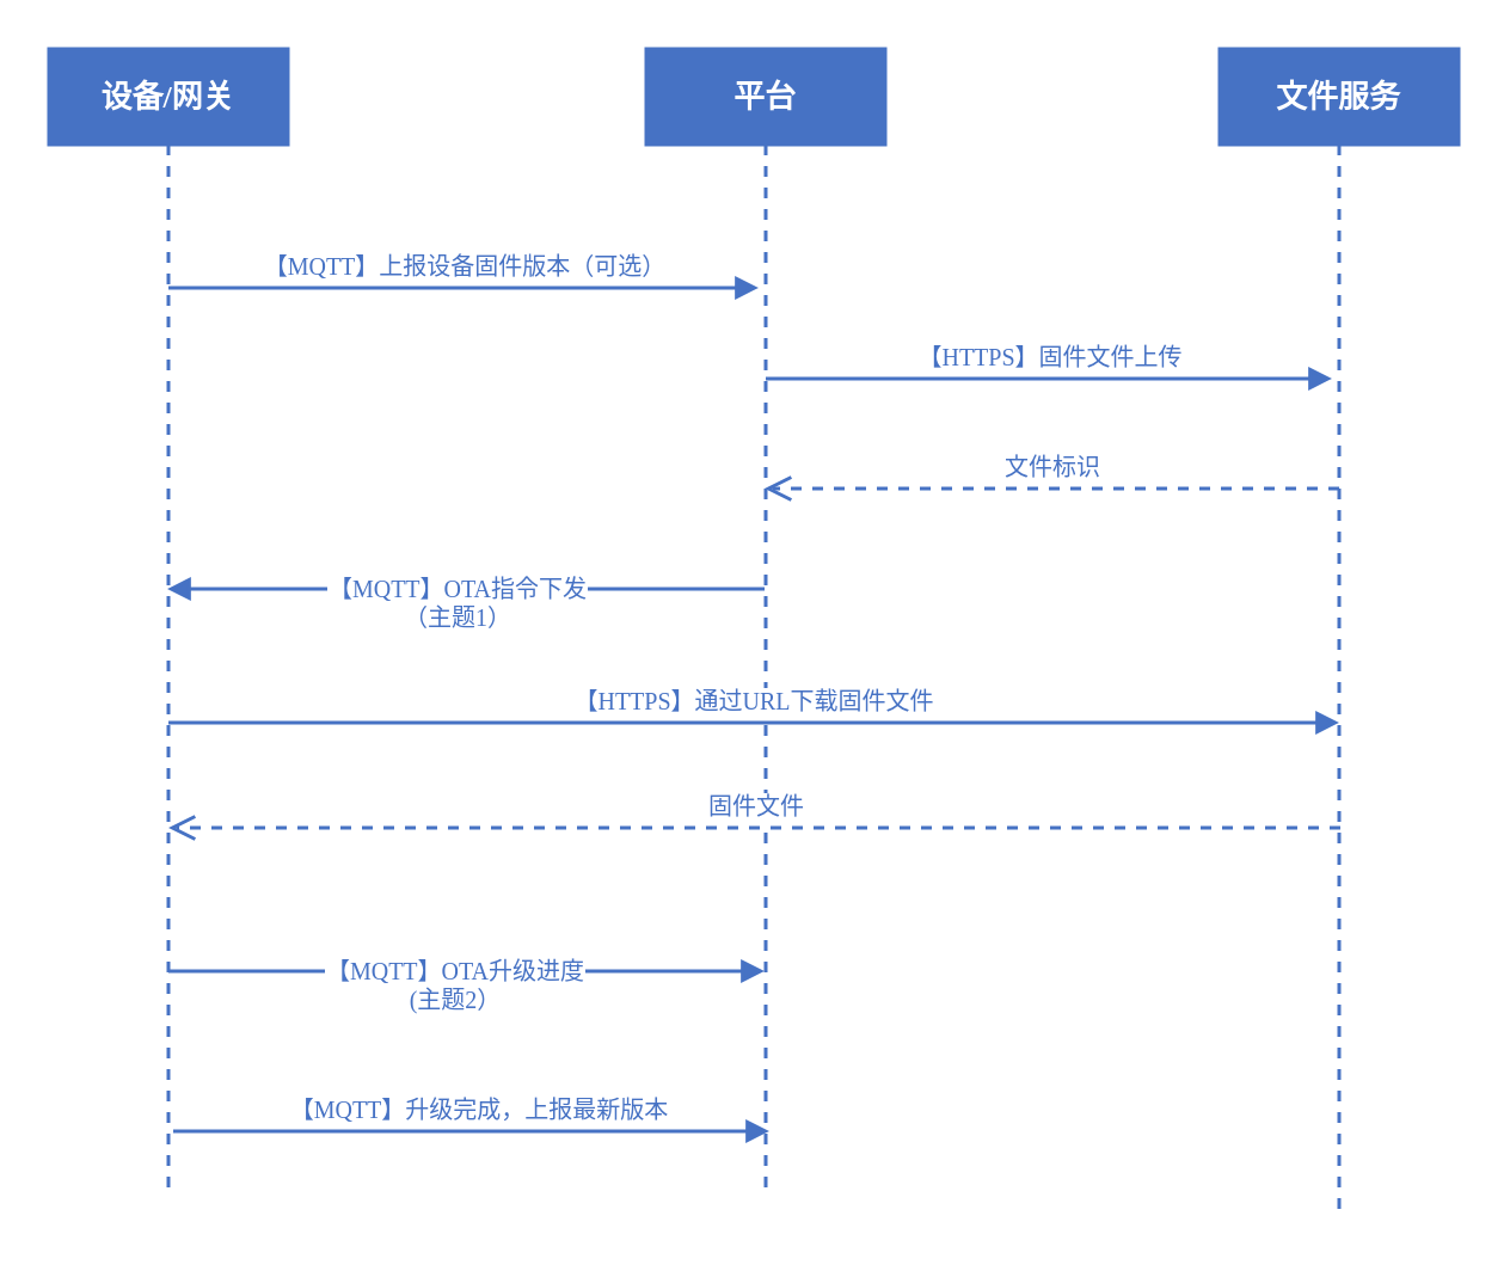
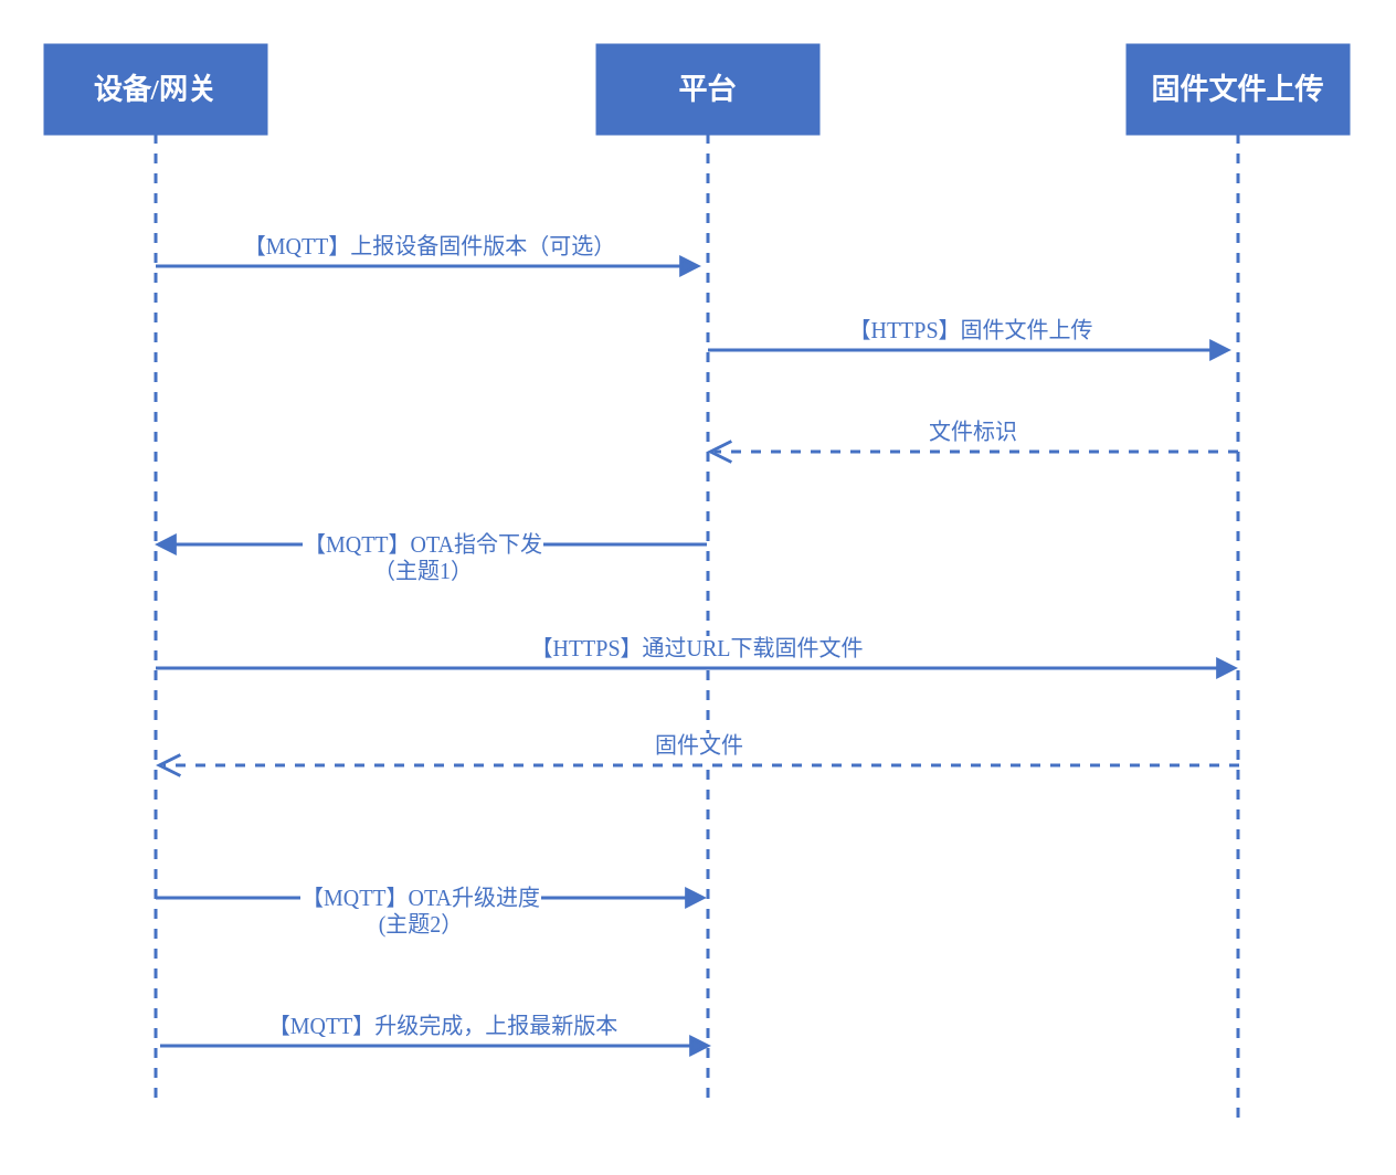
  <mxCell id="0" />
  <mxCell id="1" parent="0" />
  <mxCell id="2" value="平台" style="shape=umlLifeline;perimeter=lifelinePerimeter;whiteSpace=wrap;html=1;container=1;collapsible=0;recursiveResize=0;outlineConnect=0;shadow=0;comic=0;labelBackgroundColor=none;strokeWidth=1.5;fontFamily=Verdana;fontSize=13;align=center;fontColor=#ffffff;fontStyle=1;fillColor=#4672C4;sketch=0;rounded=0;glass=0;strokeColor=#4672C4;" parent="1" vertex="1"><mxGeometry x="270" y="20" width="100" height="480" as="geometry" /></mxCell>
- <mxCell id="3" value="文件服务" style="shape=umlLifeline;perimeter=lifelinePerimeter;whiteSpace=wrap;html=1;container=1;collapsible=0;recursiveResize=0;outlineConnect=0;shadow=0;comic=0;labelBackgroundColor=none;strokeWidth=1.5;fontFamily=Verdana;fontSize=13;align=center;fontColor=#ffffff;fontStyle=1;fillColor=#4672C4;sketch=0;rounded=0;glass=0;strokeColor=#4672C4;" parent="1" vertex="1"><mxGeometry x="510" y="20" width="100" height="490" as="geometry" /></mxCell>
+ <mxCell id="3" value="固件文件上传" style="shape=umlLifeline;perimeter=lifelinePerimeter;whiteSpace=wrap;html=1;container=1;collapsible=0;recursiveResize=0;outlineConnect=0;shadow=0;comic=0;labelBackgroundColor=none;strokeWidth=1.5;fontFamily=Verdana;fontSize=13;align=center;fontColor=#ffffff;fontStyle=1;fillColor=#4672C4;sketch=0;rounded=0;glass=0;strokeColor=#4672C4;" parent="1" vertex="1"><mxGeometry x="510" y="20" width="100" height="490" as="geometry" /></mxCell>
  <mxCell id="4" value="设备/网关" style="shape=umlLifeline;perimeter=lifelinePerimeter;whiteSpace=wrap;html=1;container=1;collapsible=0;recursiveResize=0;outlineConnect=0;shadow=0;comic=0;labelBackgroundColor=none;strokeWidth=1.5;fontFamily=Verdana;fontSize=13;align=center;fontColor=#ffffff;fontStyle=1;fillColor=#4672C4;sketch=0;rounded=0;glass=0;strokeColor=#4672C4;" parent="1" vertex="1"><mxGeometry x="20" y="20" width="100" height="480" as="geometry" /></mxCell>
  <mxCell id="5" value="【MQTT】OTA升级进度&lt;br style=&quot;font-size: 10px;&quot;&gt;(主题2）" style="html=1;verticalAlign=bottom;endArrow=block;fontFamily=Verdana;fontSize=10;strokeWidth=1.5;fontColor=#4672C4;strokeColor=#4672C4;" parent="4" edge="1"><mxGeometry x="-0.038" y="-21" width="80" relative="1" as="geometry"><mxPoint x="50" y="386" as="sourcePoint" /><mxPoint x="299.5" y="386" as="targetPoint" /><mxPoint as="offset" /></mxGeometry></mxCell>
  <mxCell id="6" value="【MQTT】上报设备固件版本（可选）" style="html=1;verticalAlign=bottom;endArrow=block;entryX=0;entryY=0;labelBackgroundColor=none;fontFamily=Verdana;fontSize=10;edgeStyle=elbowEdgeStyle;elbow=vertical;fillColor=#0050ef;strokeWidth=1.5;fontColor=#4672C4;strokeColor=#4672C4;" parent="1" edge="1"><mxGeometry relative="1" as="geometry"><mxPoint x="70" y="120" as="sourcePoint" /><mxPoint x="317" y="120" as="targetPoint" /></mxGeometry></mxCell>
  <mxCell id="7" value="【HTTPS】固件文件上传" style="html=1;verticalAlign=bottom;endArrow=block;entryX=0;entryY=0;labelBackgroundColor=none;fontFamily=Verdana;fontSize=10;edgeStyle=elbowEdgeStyle;elbow=vertical;fillColor=#0050ef;strokeWidth=1.5;fontColor=#4672C4;strokeColor=#4672C4;" parent="1" edge="1"><mxGeometry relative="1" as="geometry"><mxPoint x="320" y="158" as="sourcePoint" /><mxPoint x="557" y="158" as="targetPoint" /></mxGeometry></mxCell>
  <mxCell id="8" value="文件标识" style="html=1;verticalAlign=bottom;endArrow=open;dashed=1;endSize=8;fontFamily=Verdana;fontSize=10;strokeWidth=1.5;fontColor=#4672C4;strokeColor=#4672C4;" parent="1" edge="1"><mxGeometry relative="1" as="geometry"><mxPoint x="560" y="204" as="sourcePoint" /><mxPoint x="319.5" y="204" as="targetPoint" /></mxGeometry></mxCell>
  <mxCell id="9" value="【MQTT】OTA指令下发&lt;br style=&quot;font-size: 10px;&quot;&gt;（主题1）" style="html=1;verticalAlign=bottom;endArrow=block;fontFamily=Verdana;fontSize=10;strokeWidth=1.5;fontColor=#4672C4;strokeColor=#4672C4;" parent="1" edge="1"><mxGeometry x="0.036" y="21" width="80" relative="1" as="geometry"><mxPoint x="319.5" y="246" as="sourcePoint" /><mxPoint x="69.5" y="246" as="targetPoint" /><Array as="points"><mxPoint x="190" y="246" /></Array><mxPoint x="1" as="offset" /></mxGeometry></mxCell>
  <mxCell id="10" value="【MQTT】升级完成，上报最新版本" style="html=1;verticalAlign=bottom;endArrow=block;fontFamily=Verdana;fontSize=10;strokeWidth=1.5;fontColor=#4672C4;strokeColor=#4672C4;" parent="1" edge="1"><mxGeometry x="0.026" width="80" relative="1" as="geometry"><mxPoint x="72" y="473" as="sourcePoint" /><mxPoint x="321.5" y="473" as="targetPoint" /><mxPoint as="offset" /></mxGeometry></mxCell>
  <mxCell id="11" value="【HTTPS】通过URL下载固件文件" style="html=1;verticalAlign=bottom;endArrow=block;fontFamily=Verdana;fontSize=10;strokeWidth=1.5;fontColor=#4672C4;strokeColor=#4672C4;" parent="1" edge="1"><mxGeometry width="80" relative="1" as="geometry"><mxPoint x="70" y="302" as="sourcePoint" /><mxPoint x="560" y="302" as="targetPoint" /></mxGeometry></mxCell>
  <mxCell id="12" value="固件文件" style="html=1;verticalAlign=bottom;endArrow=open;dashed=1;endSize=8;fontFamily=Verdana;fontSize=10;strokeWidth=1.5;fontColor=#4672C4;strokeColor=#4672C4;" parent="1" edge="1"><mxGeometry relative="1" as="geometry"><mxPoint x="560.5" y="346" as="sourcePoint" /><mxPoint x="70" y="346" as="targetPoint" /></mxGeometry></mxCell>
